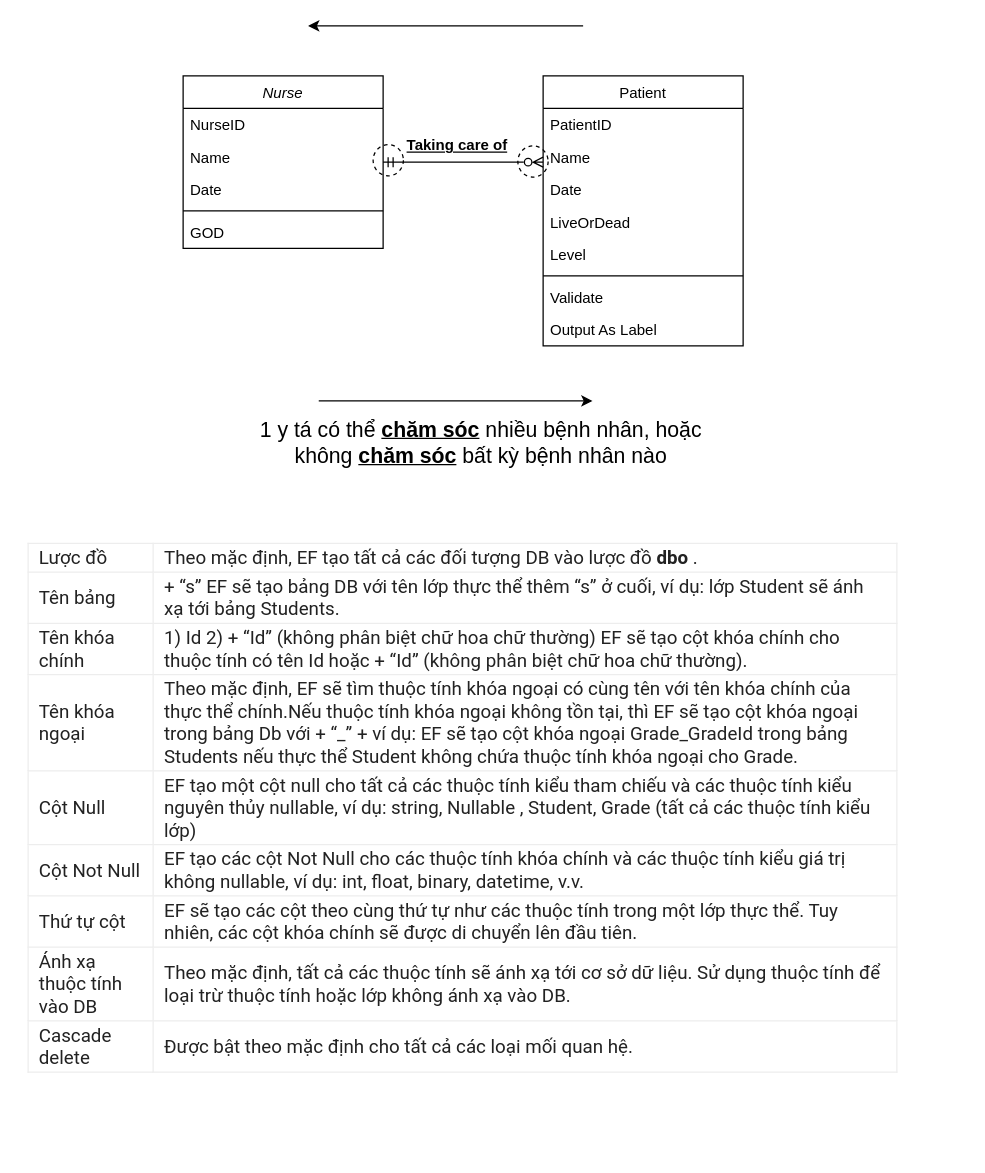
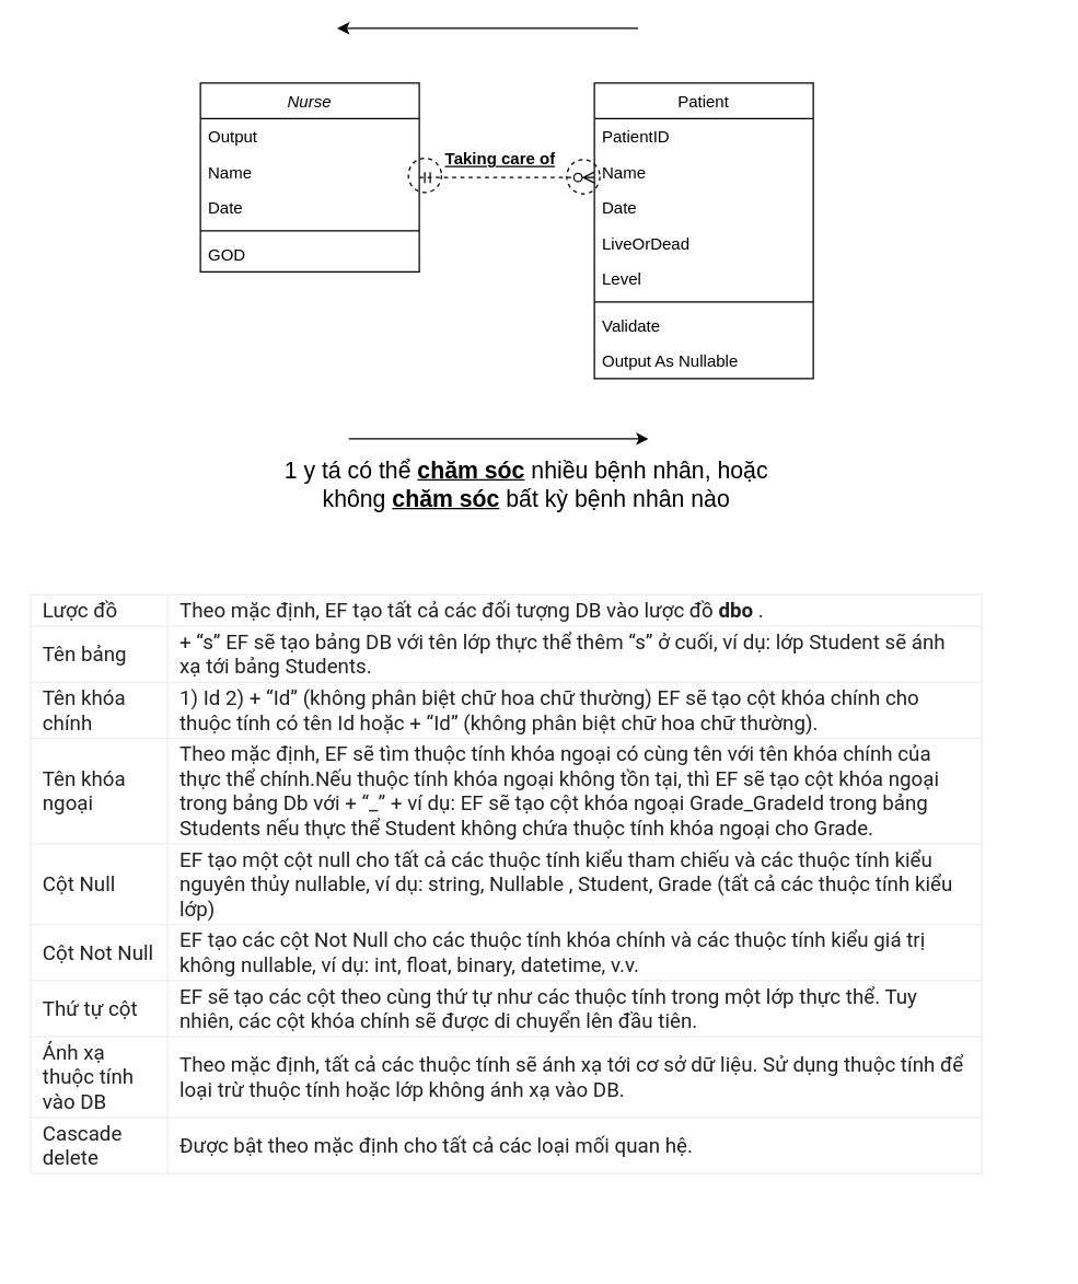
  <mxCell id="0" />
  <mxCell id="1" parent="0" />
  <mxCell id="2" value="Nurse" style="swimlane;fontStyle=2;align=center;verticalAlign=top;childLayout=stackLayout;horizontal=1;startSize=26;horizontalStack=0;resizeParent=1;resizeLast=0;collapsible=1;marginBottom=0;rounded=0;shadow=0;strokeWidth=1;" parent="1" vertex="1"><mxGeometry x="146" y="60" width="160" height="138" as="geometry"><mxRectangle x="230" y="140" width="160" height="26" as="alternateBounds" /></mxGeometry></mxCell>
- <mxCell id="3" value="NurseID" style="text;align=left;verticalAlign=top;spacingLeft=4;spacingRight=4;overflow=hidden;rotatable=0;points=[[0,0.5],[1,0.5]];portConstraint=eastwest;rounded=0;" parent="2" vertex="1"><mxGeometry y="26" width="160" height="26" as="geometry" /></mxCell>
+ <mxCell id="3" value="Output" style="text;align=left;verticalAlign=top;spacingLeft=4;spacingRight=4;overflow=hidden;rotatable=0;points=[[0,0.5],[1,0.5]];portConstraint=eastwest;rounded=0;" parent="2" vertex="1"><mxGeometry y="26" width="160" height="26" as="geometry" /></mxCell>
  <mxCell id="4" value="Name" style="text;align=left;verticalAlign=top;spacingLeft=4;spacingRight=4;overflow=hidden;rotatable=0;points=[[0,0.5],[1,0.5]];portConstraint=eastwest;rounded=0;shadow=0;html=0;" parent="2" vertex="1"><mxGeometry y="52" width="160" height="26" as="geometry" /></mxCell>
  <mxCell id="5" value="Date" style="text;align=left;verticalAlign=top;spacingLeft=4;spacingRight=4;overflow=hidden;rotatable=0;points=[[0,0.5],[1,0.5]];portConstraint=eastwest;rounded=0;shadow=0;html=0;" parent="2" vertex="1"><mxGeometry y="78" width="160" height="26" as="geometry" /></mxCell>
  <mxCell id="6" value="" style="line;html=1;strokeWidth=1;align=left;verticalAlign=middle;spacingTop=-1;spacingLeft=3;spacingRight=3;rotatable=0;labelPosition=right;points=[];portConstraint=eastwest;rounded=0;" parent="2" vertex="1"><mxGeometry y="104" width="160" height="8" as="geometry" /></mxCell>
  <mxCell id="7" value="GOD" style="text;align=left;verticalAlign=top;spacingLeft=4;spacingRight=4;overflow=hidden;rotatable=0;points=[[0,0.5],[1,0.5]];portConstraint=eastwest;rounded=0;" parent="2" vertex="1"><mxGeometry y="112" width="160" height="26" as="geometry" /></mxCell>
  <mxCell id="8" value="Patient" style="swimlane;fontStyle=0;align=center;verticalAlign=top;childLayout=stackLayout;horizontal=1;startSize=26;horizontalStack=0;resizeParent=1;resizeLast=0;collapsible=1;marginBottom=0;rounded=0;shadow=0;strokeWidth=1;" parent="1" vertex="1"><mxGeometry x="434" y="60" width="160" height="216" as="geometry"><mxRectangle x="550" y="140" width="160" height="26" as="alternateBounds" /></mxGeometry></mxCell>
  <mxCell id="9" value="PatientID" style="text;align=left;verticalAlign=top;spacingLeft=4;spacingRight=4;overflow=hidden;rotatable=0;points=[[0,0.5],[1,0.5]];portConstraint=eastwest;rounded=0;" parent="8" vertex="1"><mxGeometry y="26" width="160" height="26" as="geometry" /></mxCell>
  <mxCell id="10" value="Name" style="text;align=left;verticalAlign=top;spacingLeft=4;spacingRight=4;overflow=hidden;rotatable=0;points=[[0,0.5],[1,0.5]];portConstraint=eastwest;rounded=0;shadow=0;html=0;" parent="8" vertex="1"><mxGeometry y="52" width="160" height="26" as="geometry" /></mxCell>
  <mxCell id="11" value="Date" style="text;align=left;verticalAlign=top;spacingLeft=4;spacingRight=4;overflow=hidden;rotatable=0;points=[[0,0.5],[1,0.5]];portConstraint=eastwest;rounded=0;shadow=0;html=0;" parent="8" vertex="1"><mxGeometry y="78" width="160" height="26" as="geometry" /></mxCell>
  <mxCell id="12" value="LiveOrDead" style="text;align=left;verticalAlign=top;spacingLeft=4;spacingRight=4;overflow=hidden;rotatable=0;points=[[0,0.5],[1,0.5]];portConstraint=eastwest;rounded=0;shadow=0;html=0;" parent="8" vertex="1"><mxGeometry y="104" width="160" height="26" as="geometry" /></mxCell>
  <mxCell id="13" value="Level" style="text;align=left;verticalAlign=top;spacingLeft=4;spacingRight=4;overflow=hidden;rotatable=0;points=[[0,0.5],[1,0.5]];portConstraint=eastwest;rounded=0;shadow=0;html=0;" parent="8" vertex="1"><mxGeometry y="130" width="160" height="26" as="geometry" /></mxCell>
  <mxCell id="14" value="" style="line;html=1;strokeWidth=1;align=left;verticalAlign=middle;spacingTop=-1;spacingLeft=3;spacingRight=3;rotatable=0;labelPosition=right;points=[];portConstraint=eastwest;rounded=0;" parent="8" vertex="1"><mxGeometry y="156" width="160" height="8" as="geometry" /></mxCell>
  <mxCell id="15" value="Validate" style="text;align=left;verticalAlign=top;spacingLeft=4;spacingRight=4;overflow=hidden;rotatable=0;points=[[0,0.5],[1,0.5]];portConstraint=eastwest;rounded=0;" parent="8" vertex="1"><mxGeometry y="164" width="160" height="26" as="geometry" /></mxCell>
- <mxCell id="16" value="Output As Label" style="text;align=left;verticalAlign=top;spacingLeft=4;spacingRight=4;overflow=hidden;rotatable=0;points=[[0,0.5],[1,0.5]];portConstraint=eastwest;rounded=0;" parent="8" vertex="1"><mxGeometry y="190" width="160" height="26" as="geometry" /></mxCell>
- <mxCell id="17" value="" style="endArrow=ERzeroToMany;shadow=0;strokeWidth=1;rounded=0;endFill=0;edgeStyle=elbowEdgeStyle;elbow=vertical;startArrow=ERmandOne;startFill=0;" parent="1" source="2" target="8" edge="1"><mxGeometry x="0.5" y="41" relative="1" as="geometry"><mxPoint x="306" y="132" as="sourcePoint" /><mxPoint x="466" y="132" as="targetPoint" /><mxPoint x="-40" y="32" as="offset" /></mxGeometry></mxCell>
+ <mxCell id="16" value="Output As Nullable" style="text;align=left;verticalAlign=top;spacingLeft=4;spacingRight=4;overflow=hidden;rotatable=0;points=[[0,0.5],[1,0.5]];portConstraint=eastwest;rounded=0;" parent="8" vertex="1"><mxGeometry y="190" width="160" height="26" as="geometry" /></mxCell>
+ <mxCell id="17" value="" style="endArrow=ERzeroToMany;shadow=0;strokeWidth=1;rounded=0;endFill=0;edgeStyle=elbowEdgeStyle;elbow=vertical;startArrow=ERmandOne;startFill=0;dashed=1;" parent="1" source="2" target="8" edge="1"><mxGeometry x="0.5" y="41" relative="1" as="geometry"><mxPoint x="306" y="132" as="sourcePoint" /><mxPoint x="466" y="132" as="targetPoint" /><mxPoint x="-40" y="32" as="offset" /></mxGeometry></mxCell>
  <mxCell id="18" value="&lt;b&gt;&lt;u&gt;Taking care of&lt;/u&gt;&lt;/b&gt;" style="text;html=1;resizable=0;points=[];;align=center;verticalAlign=middle;labelBackgroundColor=none;rounded=0;shadow=0;strokeWidth=1;fontSize=12;" parent="17" vertex="1" connectable="0"><mxGeometry x="0.5" y="49" relative="1" as="geometry"><mxPoint x="-38" y="35" as="offset" /></mxGeometry></mxCell>
  <mxCell id="19" value="" style="endArrow=classic;html=1;rounded=0;" edge="1" parent="1"><mxGeometry width="50" height="50" relative="1" as="geometry"><mxPoint x="466" y="20" as="sourcePoint" /><mxPoint x="246" y="20" as="targetPoint" /></mxGeometry></mxCell>
  <mxCell id="20" value="" style="endArrow=classic;html=1;rounded=0;" edge="1" parent="1"><mxGeometry width="50" height="50" relative="1" as="geometry"><mxPoint x="254.5" y="320" as="sourcePoint" /><mxPoint x="473.5" y="320" as="targetPoint" /></mxGeometry></mxCell>
  <mxCell id="21" value="1 y tá có thể &lt;b&gt;&lt;u&gt;chăm sóc&lt;/u&gt;&lt;/b&gt; nhiều bệnh nhân, hoặc &lt;br&gt;không &lt;b&gt;&lt;u&gt;chăm sóc&lt;/u&gt;&lt;/b&gt; bất kỳ bệnh nhân nào" style="text;html=1;align=center;verticalAlign=middle;resizable=0;points=[];autosize=1;strokeColor=none;fillColor=none;fontSize=17;" vertex="1" parent="1"><mxGeometry x="202" y="332" width="364" height="44" as="geometry" /></mxCell>
  <mxCell id="22" value="" style="ellipse;whiteSpace=wrap;html=1;fontSize=17;strokeWidth=1;fillColor=none;dashed=1;" vertex="1" parent="1"><mxGeometry x="298" y="115" width="24.22" height="25" as="geometry" /></mxCell>
  <mxCell id="23" value="" style="ellipse;whiteSpace=wrap;html=1;fontSize=17;strokeWidth=1;fillColor=none;dashed=1;" vertex="1" parent="1"><mxGeometry x="413.78" y="116" width="24.22" height="25" as="geometry" /></mxCell>
  <mxCell id="24" value="&lt;br class=&quot;Apple-interchange-newline&quot;&gt;&lt;table style=&quot;box-sizing: border-box; border-collapse: collapse; border-spacing: 0px; width: 696px; margin-bottom: 21px; margin-left: auto; margin-right: auto; color: rgb(34, 34, 34); font-family: roboto; font-size: 15px; font-style: normal; font-weight: 400; letter-spacing: normal; text-transform: none; word-spacing: 0px; background-color: rgb(255, 255, 255);&quot;&gt;&lt;tbody style=&quot;box-sizing: border-box&quot;&gt;&lt;tr style=&quot;box-sizing: border-box&quot;&gt;&lt;/tr&gt;&lt;tr style=&quot;box-sizing: border-box&quot;&gt;&lt;td style=&quot;box-sizing: border-box ; padding: 2px 8px ; border: 1px solid rgb(237 , 237 , 237)&quot;&gt;Lược đồ&lt;/td&gt;&lt;td style=&quot;box-sizing: border-box ; padding: 2px 8px ; border: 1px solid rgb(237 , 237 , 237)&quot;&gt;Theo mặc định, EF tạo tất cả các đối tượng DB vào lược đồ&lt;span&gt;&amp;nbsp;&lt;/span&gt;&lt;strong style=&quot;box-sizing: border-box ; font-weight: 700&quot;&gt;dbo&lt;/strong&gt;&lt;span&gt;&amp;nbsp;&lt;/span&gt;.&lt;/td&gt;&lt;/tr&gt;&lt;tr style=&quot;box-sizing: border-box&quot;&gt;&lt;td style=&quot;box-sizing: border-box ; padding: 2px 8px ; border: 1px solid rgb(237 , 237 , 237)&quot;&gt;Tên bảng&lt;/td&gt;&lt;td style=&quot;box-sizing: border-box ; padding: 2px 8px ; border: 1px solid rgb(237 , 237 , 237)&quot;&gt;+ “s” EF sẽ tạo bảng DB với tên lớp thực thể thêm “s” ở cuối, ví dụ: lớp Student sẽ ánh xạ tới bảng Students.&lt;/td&gt;&lt;/tr&gt;&lt;tr style=&quot;box-sizing: border-box&quot;&gt;&lt;td style=&quot;box-sizing: border-box ; padding: 2px 8px ; border: 1px solid rgb(237 , 237 , 237)&quot;&gt;Tên khóa chính&lt;/td&gt;&lt;td style=&quot;box-sizing: border-box ; padding: 2px 8px ; border: 1px solid rgb(237 , 237 , 237)&quot;&gt;1) Id 2) + “Id” (không phân biệt chữ hoa chữ thường) EF sẽ tạo cột khóa chính cho thuộc tính có tên Id hoặc + “Id” (không phân biệt chữ hoa chữ thường).&lt;/td&gt;&lt;/tr&gt;&lt;tr style=&quot;box-sizing: border-box&quot;&gt;&lt;td style=&quot;box-sizing: border-box ; padding: 2px 8px ; border: 1px solid rgb(237 , 237 , 237)&quot;&gt;Tên khóa ngoại&lt;/td&gt;&lt;td style=&quot;box-sizing: border-box ; padding: 2px 8px ; border: 1px solid rgb(237 , 237 , 237)&quot;&gt;Theo mặc định, EF sẽ tìm thuộc tính khóa ngoại có cùng tên với tên khóa chính của thực thể chính.Nếu thuộc tính khóa ngoại không tồn tại, thì EF sẽ tạo cột khóa ngoại trong bảng Db với + “_” + ví dụ: EF sẽ tạo cột khóa ngoại Grade_GradeId trong bảng Students nếu thực thể Student không chứa thuộc tính khóa ngoại cho Grade.&lt;/td&gt;&lt;/tr&gt;&lt;tr style=&quot;box-sizing: border-box&quot;&gt;&lt;td style=&quot;box-sizing: border-box ; padding: 2px 8px ; border: 1px solid rgb(237 , 237 , 237)&quot;&gt;Cột Null&lt;/td&gt;&lt;td style=&quot;box-sizing: border-box ; padding: 2px 8px ; border: 1px solid rgb(237 , 237 , 237)&quot;&gt;EF tạo một cột null cho tất cả các thuộc tính kiểu tham chiếu và các thuộc tính kiểu nguyên thủy nullable, ví dụ: string, Nullable , Student, Grade (tất cả các thuộc tính kiểu lớp)&lt;/td&gt;&lt;/tr&gt;&lt;tr style=&quot;box-sizing: border-box&quot;&gt;&lt;td style=&quot;box-sizing: border-box ; padding: 2px 8px ; border: 1px solid rgb(237 , 237 , 237)&quot;&gt;Cột Not Null&lt;/td&gt;&lt;td style=&quot;box-sizing: border-box ; padding: 2px 8px ; border: 1px solid rgb(237 , 237 , 237)&quot;&gt;EF tạo các cột Not Null cho các thuộc tính khóa chính và các thuộc tính kiểu giá trị không nullable, ví dụ: int, float, binary, datetime, v.v.&lt;/td&gt;&lt;/tr&gt;&lt;tr style=&quot;box-sizing: border-box&quot;&gt;&lt;td style=&quot;box-sizing: border-box ; padding: 2px 8px ; border: 1px solid rgb(237 , 237 , 237)&quot;&gt;Thứ tự cột&lt;/td&gt;&lt;td style=&quot;box-sizing: border-box ; padding: 2px 8px ; border: 1px solid rgb(237 , 237 , 237)&quot;&gt;EF sẽ tạo các cột theo cùng thứ tự như các thuộc tính trong một lớp thực thể. Tuy nhiên, các cột khóa chính sẽ được di chuyển lên đầu tiên.&lt;/td&gt;&lt;/tr&gt;&lt;tr style=&quot;box-sizing: border-box&quot;&gt;&lt;td style=&quot;box-sizing: border-box ; padding: 2px 8px ; border: 1px solid rgb(237 , 237 , 237)&quot;&gt;Ánh xạ thuộc tính vào DB&lt;/td&gt;&lt;td style=&quot;box-sizing: border-box ; padding: 2px 8px ; border: 1px solid rgb(237 , 237 , 237)&quot;&gt;Theo mặc định, tất cả các thuộc tính sẽ ánh xạ tới cơ sở dữ liệu. Sử dụng thuộc tính để loại trừ thuộc tính hoặc lớp không ánh xạ vào DB.&lt;/td&gt;&lt;/tr&gt;&lt;tr style=&quot;box-sizing: border-box&quot;&gt;&lt;td style=&quot;box-sizing: border-box ; padding: 2px 8px ; border: 1px solid rgb(237 , 237 , 237)&quot;&gt;Cascade delete&lt;/td&gt;&lt;td style=&quot;box-sizing: border-box ; padding: 2px 8px ; border: 1px solid rgb(237 , 237 , 237)&quot;&gt;Được bật theo mặc định cho tất cả các loại mối quan hệ.&lt;/td&gt;&lt;/tr&gt;&lt;/tbody&gt;&lt;/table&gt;" style="text;whiteSpace=wrap;html=1;" vertex="1" parent="1"><mxGeometry x="20" y="413" width="746" height="503" as="geometry" /></mxCell>
